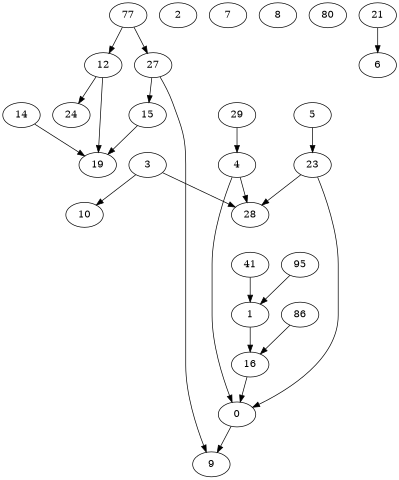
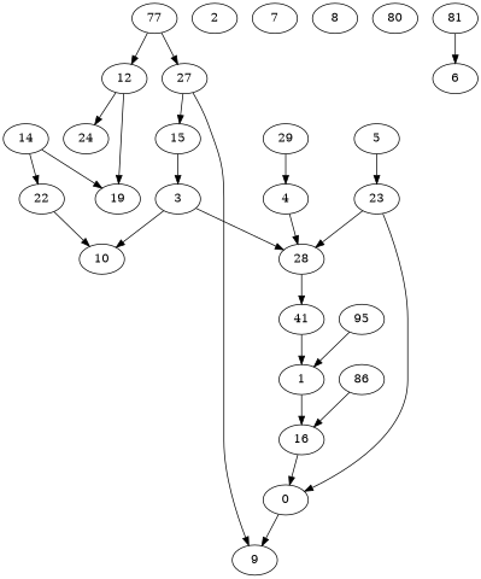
  digraph {
    0
    9
    2
    3
    10
    28
    n7 [label=41]
    4
    5
    23
    7
    8
    1
    16
    12
    19
    24
    14
+   22
    15
    n21 [label=77]
    27
    n23 [label=80]
-   21
+   21 [label=81]
    6
    n26 [label=95]
    n27 [label=86]
    29
    0 -> 9
    3 -> 10
    3 -> 28
+   28 -> n7
    n7 -> 1
-   4 -> 0
    4 -> 28
    5 -> 23
    23 -> 0
    23 -> 28
    1 -> 16
    16 -> 0
    12 -> 19
    12 -> 24
    14 -> 19
-   15 -> 19
+   14 -> 22
+   22 -> 10
+   15 -> 3
    n21 -> 12
    n21 -> 27
    27 -> 9
    27 -> 15
    21 -> 6
    n26 -> 1
    n27 -> 16
    29 -> 4
  }
